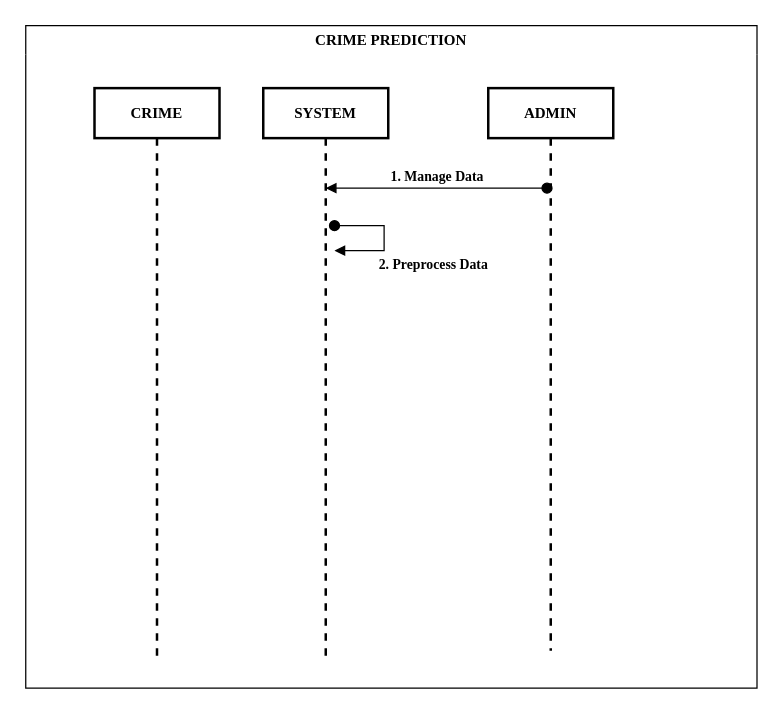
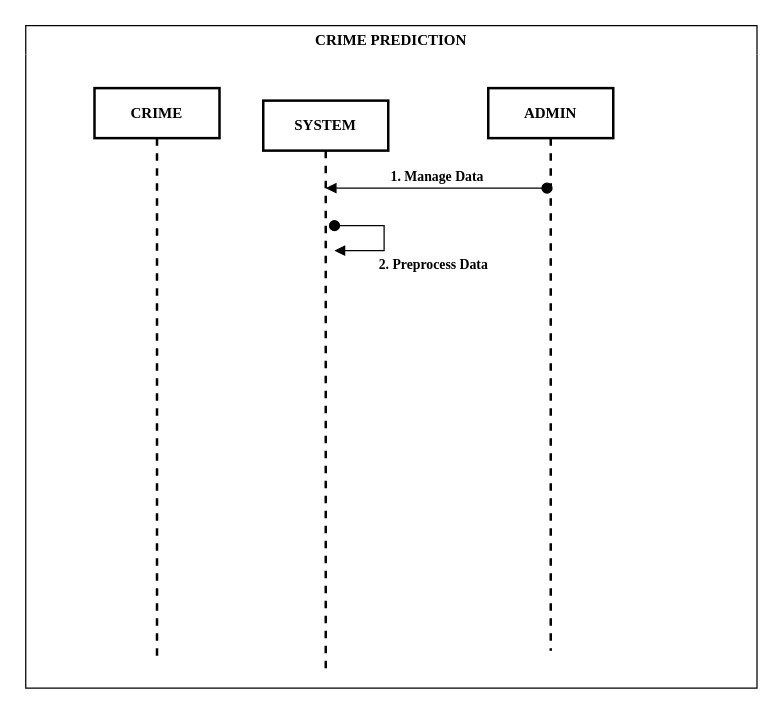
  <mxCell id="0" />
  <mxCell id="1" parent="0" />
  <mxCell id="2" value="&lt;font face=&quot;Verdana&quot;&gt;CRIME PREDICTION&lt;/font&gt;" style="swimlane;whiteSpace=wrap;html=1;hachureGap=4;fontFamily=Architects Daughter;fontSource=https%3A%2F%2Ffonts.googleapis.com%2Fcss%3Ffamily%3DArchitects%2BDaughter;startSize=23;swimlaneLine=0;" vertex="1" parent="1"><mxGeometry x="20" y="20" width="585" height="530" as="geometry" /></mxCell>
  <mxCell id="3" value="&lt;font face=&quot;Verdana&quot;&gt;&lt;b&gt;ADMIN&lt;/b&gt;&lt;/font&gt;" style="shape=umlLifeline;perimeter=lifelinePerimeter;whiteSpace=wrap;html=1;container=1;dropTarget=0;collapsible=0;recursiveResize=0;outlineConnect=0;portConstraint=eastwest;newEdgeStyle={&quot;edgeStyle&quot;:&quot;elbowEdgeStyle&quot;,&quot;elbow&quot;:&quot;vertical&quot;,&quot;curved&quot;:0,&quot;rounded&quot;:0};hachureGap=4;fontFamily=Architects Daughter;fontSource=https%3A%2F%2Ffonts.googleapis.com%2Fcss%3Ffamily%3DArchitects%2BDaughter;strokeWidth=2;" vertex="1" parent="2"><mxGeometry x="370" y="50" width="100" height="450" as="geometry" /></mxCell>
  <mxCell id="4" value="&lt;font face=&quot;Verdana&quot;&gt;&lt;b&gt;CRIME&lt;/b&gt;&lt;/font&gt;" style="shape=umlLifeline;perimeter=lifelinePerimeter;whiteSpace=wrap;html=1;container=1;dropTarget=0;collapsible=0;recursiveResize=0;outlineConnect=0;portConstraint=eastwest;newEdgeStyle={&quot;edgeStyle&quot;:&quot;elbowEdgeStyle&quot;,&quot;elbow&quot;:&quot;vertical&quot;,&quot;curved&quot;:0,&quot;rounded&quot;:0};hachureGap=4;fontFamily=Architects Daughter;fontSource=https%3A%2F%2Ffonts.googleapis.com%2Fcss%3Ffamily%3DArchitects%2BDaughter;strokeWidth=2;" vertex="1" parent="2"><mxGeometry x="55" y="50" width="100" height="460" as="geometry" /></mxCell>
- <mxCell id="5" value="&lt;font face=&quot;Verdana&quot;&gt;&lt;b&gt;SYSTEM&lt;/b&gt;&lt;/font&gt;" style="shape=umlLifeline;perimeter=lifelinePerimeter;whiteSpace=wrap;html=1;container=1;dropTarget=0;collapsible=0;recursiveResize=0;outlineConnect=0;portConstraint=eastwest;newEdgeStyle={&quot;edgeStyle&quot;:&quot;elbowEdgeStyle&quot;,&quot;elbow&quot;:&quot;vertical&quot;,&quot;curved&quot;:0,&quot;rounded&quot;:0};hachureGap=4;fontFamily=Architects Daughter;fontSource=https%3A%2F%2Ffonts.googleapis.com%2Fcss%3Ffamily%3DArchitects%2BDaughter;strokeWidth=2;" vertex="1" parent="2"><mxGeometry x="190" y="50" width="100" height="460" as="geometry" /></mxCell>
+ <mxCell id="5" value="&lt;font face=&quot;Verdana&quot;&gt;&lt;b&gt;SYSTEM&lt;/b&gt;&lt;/font&gt;" style="shape=umlLifeline;perimeter=lifelinePerimeter;whiteSpace=wrap;html=1;container=1;dropTarget=0;collapsible=0;recursiveResize=0;outlineConnect=0;portConstraint=eastwest;newEdgeStyle={&quot;edgeStyle&quot;:&quot;elbowEdgeStyle&quot;,&quot;elbow&quot;:&quot;vertical&quot;,&quot;curved&quot;:0,&quot;rounded&quot;:0};hachureGap=4;fontFamily=Architects Daughter;fontSource=https%3A%2F%2Ffonts.googleapis.com%2Fcss%3Ffamily%3DArchitects%2BDaughter;strokeWidth=2;" vertex="1" parent="2"><mxGeometry x="190" y="60" width="100" height="460" as="geometry" /></mxCell>
  <mxCell id="6" value="&lt;font face=&quot;Verdana&quot;&gt;&lt;b&gt;1.&amp;nbsp;&lt;/b&gt;&lt;/font&gt;&lt;b style=&quot;font-family: Verdana;&quot;&gt;Manage Data&lt;/b&gt;" style="html=1;verticalAlign=bottom;startArrow=oval;startFill=1;endArrow=block;startSize=8;curved=0;rounded=0;hachureGap=4;fontFamily=Architects Daughter;fontSource=https%3A%2F%2Ffonts.googleapis.com%2Fcss%3Ffamily%3DArchitects%2BDaughter;" edge="1" parent="2"><mxGeometry width="60" relative="1" as="geometry"><mxPoint x="417" y="130" as="sourcePoint" /><mxPoint x="240.048" y="130" as="targetPoint" /></mxGeometry></mxCell>
  <mxCell id="7" value="&lt;font face=&quot;Verdana&quot;&gt;&lt;b&gt;2. Preprocess Data&lt;/b&gt;&lt;/font&gt;" style="html=1;verticalAlign=bottom;startArrow=oval;startFill=1;endArrow=block;startSize=8;curved=0;rounded=0;hachureGap=4;fontFamily=Architects Daughter;fontSource=https%3A%2F%2Ffonts.googleapis.com%2Fcss%3Ffamily%3DArchitects%2BDaughter;" edge="1" parent="2"><mxGeometry x="0.201" y="45" width="60" relative="1" as="geometry"><mxPoint x="247.0" y="160" as="sourcePoint" /><mxPoint x="247.0" y="180" as="targetPoint" /><Array as="points"><mxPoint x="286.69" y="160" /><mxPoint x="286.69" y="180" /></Array><mxPoint x="40" y="-25" as="offset" /></mxGeometry></mxCell>
